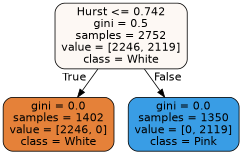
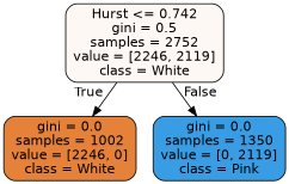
  digraph {
    node [color=black fontname=helvetica shape=box style="filled, rounded"]
    edge [fontname=helvetica labeldistance=2.5]
    n1 [fillcolor="#e581390e" label="Hurst <= 0.742\ngini = 0.5\nsamples = 2752\nvalue = [2246, 2119]\nclass = White"]
-   n2 [fillcolor="#e58139ff" label="gini = 0.0\nsamples = 1402\nvalue = [2246, 0]\nclass = White"]
+   n2 [fillcolor="#e58139ff" label="gini = 0.0\nsamples = 1002\nvalue = [2246, 0]\nclass = White"]
    n3 [fillcolor="#399de5ff" label="gini = 0.0\nsamples = 1350\nvalue = [0, 2119]\nclass = Pink"]
    n1 -> n2 [headlabel=True labelangle=45]
    n1 -> n3 [headlabel=False labelangle=-45]
  }
